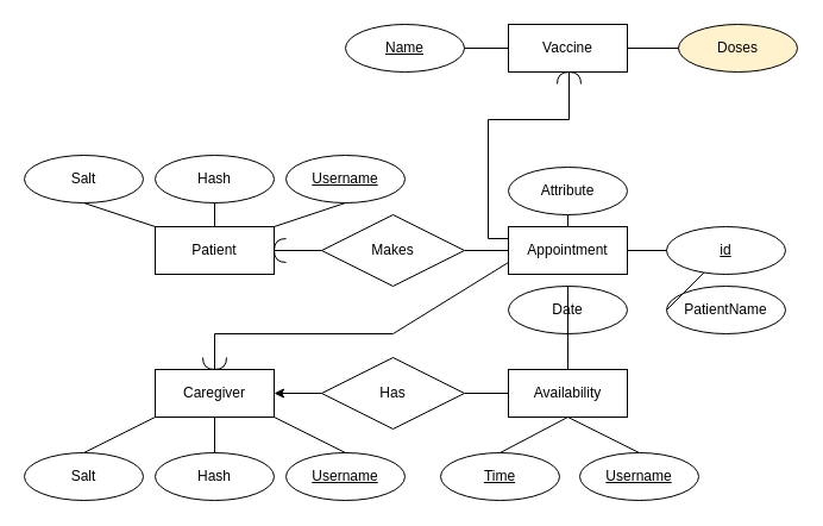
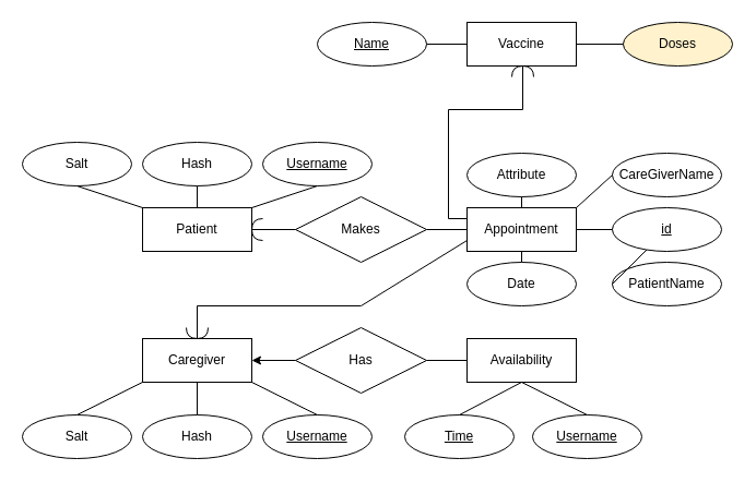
  <mxCell id="0" />
  <mxCell id="1" parent="0" />
  <mxCell id="2" value="Patient" style="whiteSpace=wrap;html=1;align=center;" vertex="1" parent="1"><mxGeometry x="130" y="190" width="100" height="40" as="geometry" /></mxCell>
  <mxCell id="3" value="Salt" style="ellipse;whiteSpace=wrap;html=1;align=center;" vertex="1" parent="1"><mxGeometry x="20" y="130" width="100" height="40" as="geometry" /></mxCell>
  <mxCell id="4" value="Username" style="ellipse;whiteSpace=wrap;html=1;align=center;fontStyle=4;" vertex="1" parent="1"><mxGeometry x="240" y="130" width="100" height="40" as="geometry" /></mxCell>
  <mxCell id="5" value="Hash" style="ellipse;whiteSpace=wrap;html=1;align=center;" vertex="1" parent="1"><mxGeometry x="130" y="130" width="100" height="40" as="geometry" /></mxCell>
  <mxCell id="6" value="" style="endArrow=none;html=1;rounded=0;entryX=0.5;entryY=1;entryDx=0;entryDy=0;exitX=0.5;exitY=0;exitDx=0;exitDy=0;" edge="1" parent="1" source="2" target="5"><mxGeometry width="50" height="50" relative="1" as="geometry"><mxPoint x="200" y="230" as="sourcePoint" /><mxPoint x="250" y="180" as="targetPoint" /></mxGeometry></mxCell>
  <mxCell id="7" value="" style="endArrow=none;html=1;rounded=0;entryX=0.5;entryY=1;entryDx=0;entryDy=0;exitX=0;exitY=0;exitDx=0;exitDy=0;" edge="1" parent="1" source="2" target="3"><mxGeometry width="50" height="50" relative="1" as="geometry"><mxPoint x="230" y="250" as="sourcePoint" /><mxPoint x="280" y="200" as="targetPoint" /></mxGeometry></mxCell>
  <mxCell id="8" value="" style="endArrow=none;html=1;rounded=0;entryX=0.5;entryY=1;entryDx=0;entryDy=0;exitX=1;exitY=0;exitDx=0;exitDy=0;" edge="1" parent="1" source="2" target="4"><mxGeometry width="50" height="50" relative="1" as="geometry"><mxPoint x="160" y="200" as="sourcePoint" /><mxPoint x="210" y="150" as="targetPoint" /></mxGeometry></mxCell>
  <mxCell id="9" value="Caregiver" style="whiteSpace=wrap;html=1;align=center;" vertex="1" parent="1"><mxGeometry x="130" y="310" width="100" height="40" as="geometry" /></mxCell>
  <mxCell id="10" value="Hash" style="ellipse;whiteSpace=wrap;html=1;align=center;" vertex="1" parent="1"><mxGeometry x="130" y="380" width="100" height="40" as="geometry" /></mxCell>
  <mxCell id="11" value="Username" style="ellipse;whiteSpace=wrap;html=1;align=center;fontStyle=4;" vertex="1" parent="1"><mxGeometry x="240" y="380" width="100" height="40" as="geometry" /></mxCell>
  <mxCell id="12" value="Salt" style="ellipse;whiteSpace=wrap;html=1;align=center;" vertex="1" parent="1"><mxGeometry x="20" y="380" width="100" height="40" as="geometry" /></mxCell>
  <mxCell id="13" value="" style="endArrow=none;html=1;rounded=0;exitX=0.5;exitY=0;exitDx=0;exitDy=0;" edge="1" parent="1" source="10"><mxGeometry width="50" height="50" relative="1" as="geometry"><mxPoint x="130" y="400" as="sourcePoint" /><mxPoint x="180" y="350" as="targetPoint" /></mxGeometry></mxCell>
  <mxCell id="14" value="" style="endArrow=none;html=1;rounded=0;exitX=0.5;exitY=0;exitDx=0;exitDy=0;entryX=0;entryY=1;entryDx=0;entryDy=0;" edge="1" parent="1" source="12" target="9"><mxGeometry width="50" height="50" relative="1" as="geometry"><mxPoint x="80" y="380" as="sourcePoint" /><mxPoint x="130" y="330" as="targetPoint" /></mxGeometry></mxCell>
  <mxCell id="15" value="" style="endArrow=none;html=1;rounded=0;entryX=0.5;entryY=0;entryDx=0;entryDy=0;exitX=1;exitY=1;exitDx=0;exitDy=0;" edge="1" parent="1" source="9" target="11"><mxGeometry width="50" height="50" relative="1" as="geometry"><mxPoint x="230" y="330" as="sourcePoint" /><mxPoint x="280" y="280" as="targetPoint" /></mxGeometry></mxCell>
  <mxCell id="16" value="Availability" style="whiteSpace=wrap;html=1;align=center;" vertex="1" parent="1"><mxGeometry x="427" y="310" width="100" height="40" as="geometry" /></mxCell>
  <mxCell id="17" value="&lt;u&gt;Time&lt;/u&gt;" style="ellipse;whiteSpace=wrap;html=1;align=center;" vertex="1" parent="1"><mxGeometry x="370" y="380" width="100" height="40" as="geometry" /></mxCell>
  <mxCell id="18" value="Username" style="ellipse;whiteSpace=wrap;html=1;align=center;fontStyle=4;" vertex="1" parent="1"><mxGeometry x="487" y="380" width="100" height="40" as="geometry" /></mxCell>
  <mxCell id="19" value="" style="endArrow=none;html=1;rounded=0;exitX=0.5;exitY=0;exitDx=0;exitDy=0;entryX=0.5;entryY=1;entryDx=0;entryDy=0;" edge="1" parent="1" source="17" target="16"><mxGeometry width="50" height="50" relative="1" as="geometry"><mxPoint x="437" y="400" as="sourcePoint" /><mxPoint x="487" y="350" as="targetPoint" /></mxGeometry></mxCell>
  <mxCell id="20" value="" style="endArrow=none;html=1;rounded=0;entryX=0.5;entryY=1;entryDx=0;entryDy=0;exitX=0.5;exitY=0;exitDx=0;exitDy=0;" edge="1" parent="1" source="18" target="16"><mxGeometry width="50" height="50" relative="1" as="geometry"><mxPoint x="357" y="400" as="sourcePoint" /><mxPoint x="407" y="350" as="targetPoint" /></mxGeometry></mxCell>
  <mxCell id="21" value="Appointment" style="whiteSpace=wrap;html=1;align=center;" vertex="1" parent="1"><mxGeometry x="427" y="190" width="100" height="40" as="geometry" /></mxCell>
  <mxCell id="22" value="Vaccine" style="whiteSpace=wrap;html=1;align=center;" vertex="1" parent="1"><mxGeometry x="427" y="20" width="100" height="40" as="geometry" /></mxCell>
  <mxCell id="23" value="&lt;u&gt;Name&lt;/u&gt;" style="ellipse;whiteSpace=wrap;html=1;align=center;" vertex="1" parent="1"><mxGeometry x="290" y="20" width="100" height="40" as="geometry" /></mxCell>
  <mxCell id="24" value="" style="endArrow=none;html=1;rounded=0;entryX=0;entryY=0.5;entryDx=0;entryDy=0;exitX=1;exitY=0.5;exitDx=0;exitDy=0;" edge="1" parent="1" source="23" target="22"><mxGeometry width="50" height="50" relative="1" as="geometry"><mxPoint x="450" y="200" as="sourcePoint" /><mxPoint x="500" y="150" as="targetPoint" /></mxGeometry></mxCell>
  <mxCell id="25" value="Doses" style="ellipse;whiteSpace=wrap;html=1;align=center;fillColor=#fff2cc;" vertex="1" parent="1"><mxGeometry x="570" y="20" width="100" height="40" as="geometry" /></mxCell>
  <mxCell id="26" value="" style="endArrow=none;html=1;rounded=0;entryX=1;entryY=0.5;entryDx=0;entryDy=0;exitX=0;exitY=0.5;exitDx=0;exitDy=0;" edge="1" parent="1" source="25" target="22"><mxGeometry width="50" height="50" relative="1" as="geometry"><mxPoint x="500" y="150" as="sourcePoint" /><mxPoint x="550" y="100" as="targetPoint" /></mxGeometry></mxCell>
  <mxCell id="27" value="id" style="ellipse;whiteSpace=wrap;html=1;align=center;fontStyle=4;" vertex="1" parent="1"><mxGeometry x="560" y="190" width="100" height="40" as="geometry" /></mxCell>
  <mxCell id="28" value="" style="endArrow=none;html=1;rounded=0;entryX=1;entryY=0.5;entryDx=0;entryDy=0;exitX=0;exitY=0.5;exitDx=0;exitDy=0;" edge="1" parent="1" source="27" target="21"><mxGeometry width="50" height="50" relative="1" as="geometry"><mxPoint x="440" y="280" as="sourcePoint" /><mxPoint x="490" y="230" as="targetPoint" /></mxGeometry></mxCell>
  <mxCell id="29" value="PatientName" style="ellipse;whiteSpace=wrap;html=1;align=center;" vertex="1" parent="1"><mxGeometry x="560" y="240" width="100" height="40" as="geometry" /></mxCell>
  <mxCell id="30" value="" style="endArrow=none;html=1;rounded=0;exitX=0;exitY=0.5;exitDx=0;exitDy=0;" edge="1" parent="1" source="29" target="27"><mxGeometry width="50" height="50" relative="1" as="geometry"><mxPoint x="430" y="280" as="sourcePoint" /><mxPoint x="480" y="230" as="targetPoint" /></mxGeometry></mxCell>
+ <mxCell id="31" value="CareGiverName" style="ellipse;whiteSpace=wrap;html=1;align=center;" vertex="1" parent="1"><mxGeometry x="560" y="140" width="100" height="40" as="geometry" /></mxCell>
+ <mxCell id="32" value="" style="endArrow=none;html=1;rounded=0;exitX=0;exitY=0.5;exitDx=0;exitDy=0;entryX=1;entryY=0;entryDx=0;entryDy=0;" edge="1" parent="1" source="31" target="21"><mxGeometry width="50" height="50" relative="1" as="geometry"><mxPoint x="480" y="250" as="sourcePoint" /><mxPoint x="530" y="190" as="targetPoint" /></mxGeometry></mxCell>
  <mxCell id="33" value="Date" style="ellipse;whiteSpace=wrap;html=1;align=center;" vertex="1" parent="1"><mxGeometry x="427" y="240" width="100" height="40" as="geometry" /></mxCell>
- <mxCell id="34" value="" style="endArrow=none;html=1;rounded=0;exitX=0.5;exitY=0;exitDx=0;exitDy=0;" edge="1" parent="1" source="33" target="16"><mxGeometry width="50" height="50" relative="1" as="geometry"><mxPoint x="480" y="250" as="sourcePoint" /><mxPoint x="540" y="220" as="targetPoint" /></mxGeometry></mxCell>
+ <mxCell id="34" value="" style="endArrow=none;html=1;rounded=0;entryX=0.5;entryY=1;entryDx=0;entryDy=0;exitX=0.5;exitY=0;exitDx=0;exitDy=0;" edge="1" parent="1" source="33" target="21"><mxGeometry width="50" height="50" relative="1" as="geometry"><mxPoint x="480" y="250" as="sourcePoint" /><mxPoint x="540" y="220" as="targetPoint" /></mxGeometry></mxCell>
  <mxCell id="35" value="Attribute" style="ellipse;whiteSpace=wrap;html=1;align=center;" vertex="1" parent="1"><mxGeometry x="427" y="140" width="100" height="40" as="geometry" /></mxCell>
  <mxCell id="36" value="" style="endArrow=none;html=1;rounded=0;exitX=0.5;exitY=0;exitDx=0;exitDy=0;entryX=0.5;entryY=1;entryDx=0;entryDy=0;" edge="1" parent="1" source="21" target="35"><mxGeometry width="50" height="50" relative="1" as="geometry"><mxPoint x="430" y="220" as="sourcePoint" /><mxPoint x="480" y="170" as="targetPoint" /></mxGeometry></mxCell>
  <mxCell id="37" value="" style="shape=requiredInterface;html=1;verticalLabelPosition=bottom;sketch=0;rotation=-180;" vertex="1" parent="1"><mxGeometry x="230" y="200" width="10" height="20" as="geometry" /></mxCell>
  <mxCell id="38" value="" style="shape=requiredInterface;html=1;verticalLabelPosition=bottom;sketch=0;rotation=90;" vertex="1" parent="1"><mxGeometry x="175" y="295" width="10" height="20" as="geometry" /></mxCell>
  <mxCell id="39" value="" style="shape=requiredInterface;html=1;verticalLabelPosition=bottom;sketch=0;rotation=-90;" vertex="1" parent="1"><mxGeometry x="473" y="55" width="10" height="20" as="geometry" /></mxCell>
  <mxCell id="40" value="Has" style="shape=rhombus;perimeter=rhombusPerimeter;whiteSpace=wrap;html=1;align=center;" vertex="1" parent="1"><mxGeometry x="270" y="300" width="120" height="60" as="geometry" /></mxCell>
  <mxCell id="41" value="Makes" style="shape=rhombus;perimeter=rhombusPerimeter;whiteSpace=wrap;html=1;align=center;" vertex="1" parent="1"><mxGeometry x="270" y="180" width="120" height="60" as="geometry" /></mxCell>
  <mxCell id="42" value="" style="endArrow=none;html=1;rounded=0;entryX=0;entryY=0.5;entryDx=0;entryDy=0;exitX=1;exitY=0.5;exitDx=0;exitDy=0;" edge="1" parent="1" source="41" target="21"><mxGeometry width="50" height="50" relative="1" as="geometry"><mxPoint x="230" y="290" as="sourcePoint" /><mxPoint x="280" y="240" as="targetPoint" /></mxGeometry></mxCell>
  <mxCell id="43" value="" style="endArrow=none;html=1;rounded=0;entryX=0;entryY=0.5;entryDx=0;entryDy=0;exitX=1;exitY=0.5;exitDx=0;exitDy=0;exitPerimeter=0;" edge="1" parent="1" source="37" target="41"><mxGeometry width="50" height="50" relative="1" as="geometry"><mxPoint x="230" y="290" as="sourcePoint" /><mxPoint x="280" y="240" as="targetPoint" /></mxGeometry></mxCell>
  <mxCell id="44" value="" style="endArrow=none;html=1;rounded=0;entryX=0;entryY=0.75;entryDx=0;entryDy=0;exitX=1;exitY=0.5;exitDx=0;exitDy=0;exitPerimeter=0;" edge="1" parent="1" source="38" target="21"><mxGeometry width="50" height="50" relative="1" as="geometry"><mxPoint x="260" y="220" as="sourcePoint" /><mxPoint x="310" y="170" as="targetPoint" /><Array as="points"><mxPoint x="180" y="280" /><mxPoint x="330" y="280" /></Array></mxGeometry></mxCell>
  <mxCell id="45" value="" style="endArrow=none;html=1;rounded=0;entryX=1;entryY=0.5;entryDx=0;entryDy=0;entryPerimeter=0;exitX=0;exitY=0.25;exitDx=0;exitDy=0;" edge="1" parent="1" source="21" target="39"><mxGeometry width="50" height="50" relative="1" as="geometry"><mxPoint x="410" y="190" as="sourcePoint" /><mxPoint x="310" y="120" as="targetPoint" /><Array as="points"><mxPoint x="410" y="200" /><mxPoint x="410" y="100" /><mxPoint x="478" y="100" /></Array></mxGeometry></mxCell>
  <mxCell id="46" value="" style="endArrow=classic;html=1;rounded=0;exitX=0;exitY=0.5;exitDx=0;exitDy=0;" edge="1" parent="1" source="40"><mxGeometry width="50" height="50" relative="1" as="geometry"><mxPoint x="180" y="380" as="sourcePoint" /><mxPoint x="230" y="330" as="targetPoint" /></mxGeometry></mxCell>
  <mxCell id="47" value="" style="endArrow=none;html=1;rounded=0;entryX=0;entryY=0.5;entryDx=0;entryDy=0;exitX=1;exitY=0.5;exitDx=0;exitDy=0;" edge="1" parent="1" source="40" target="16"><mxGeometry width="50" height="50" relative="1" as="geometry"><mxPoint x="260" y="290" as="sourcePoint" /><mxPoint x="310" y="240" as="targetPoint" /></mxGeometry></mxCell>
